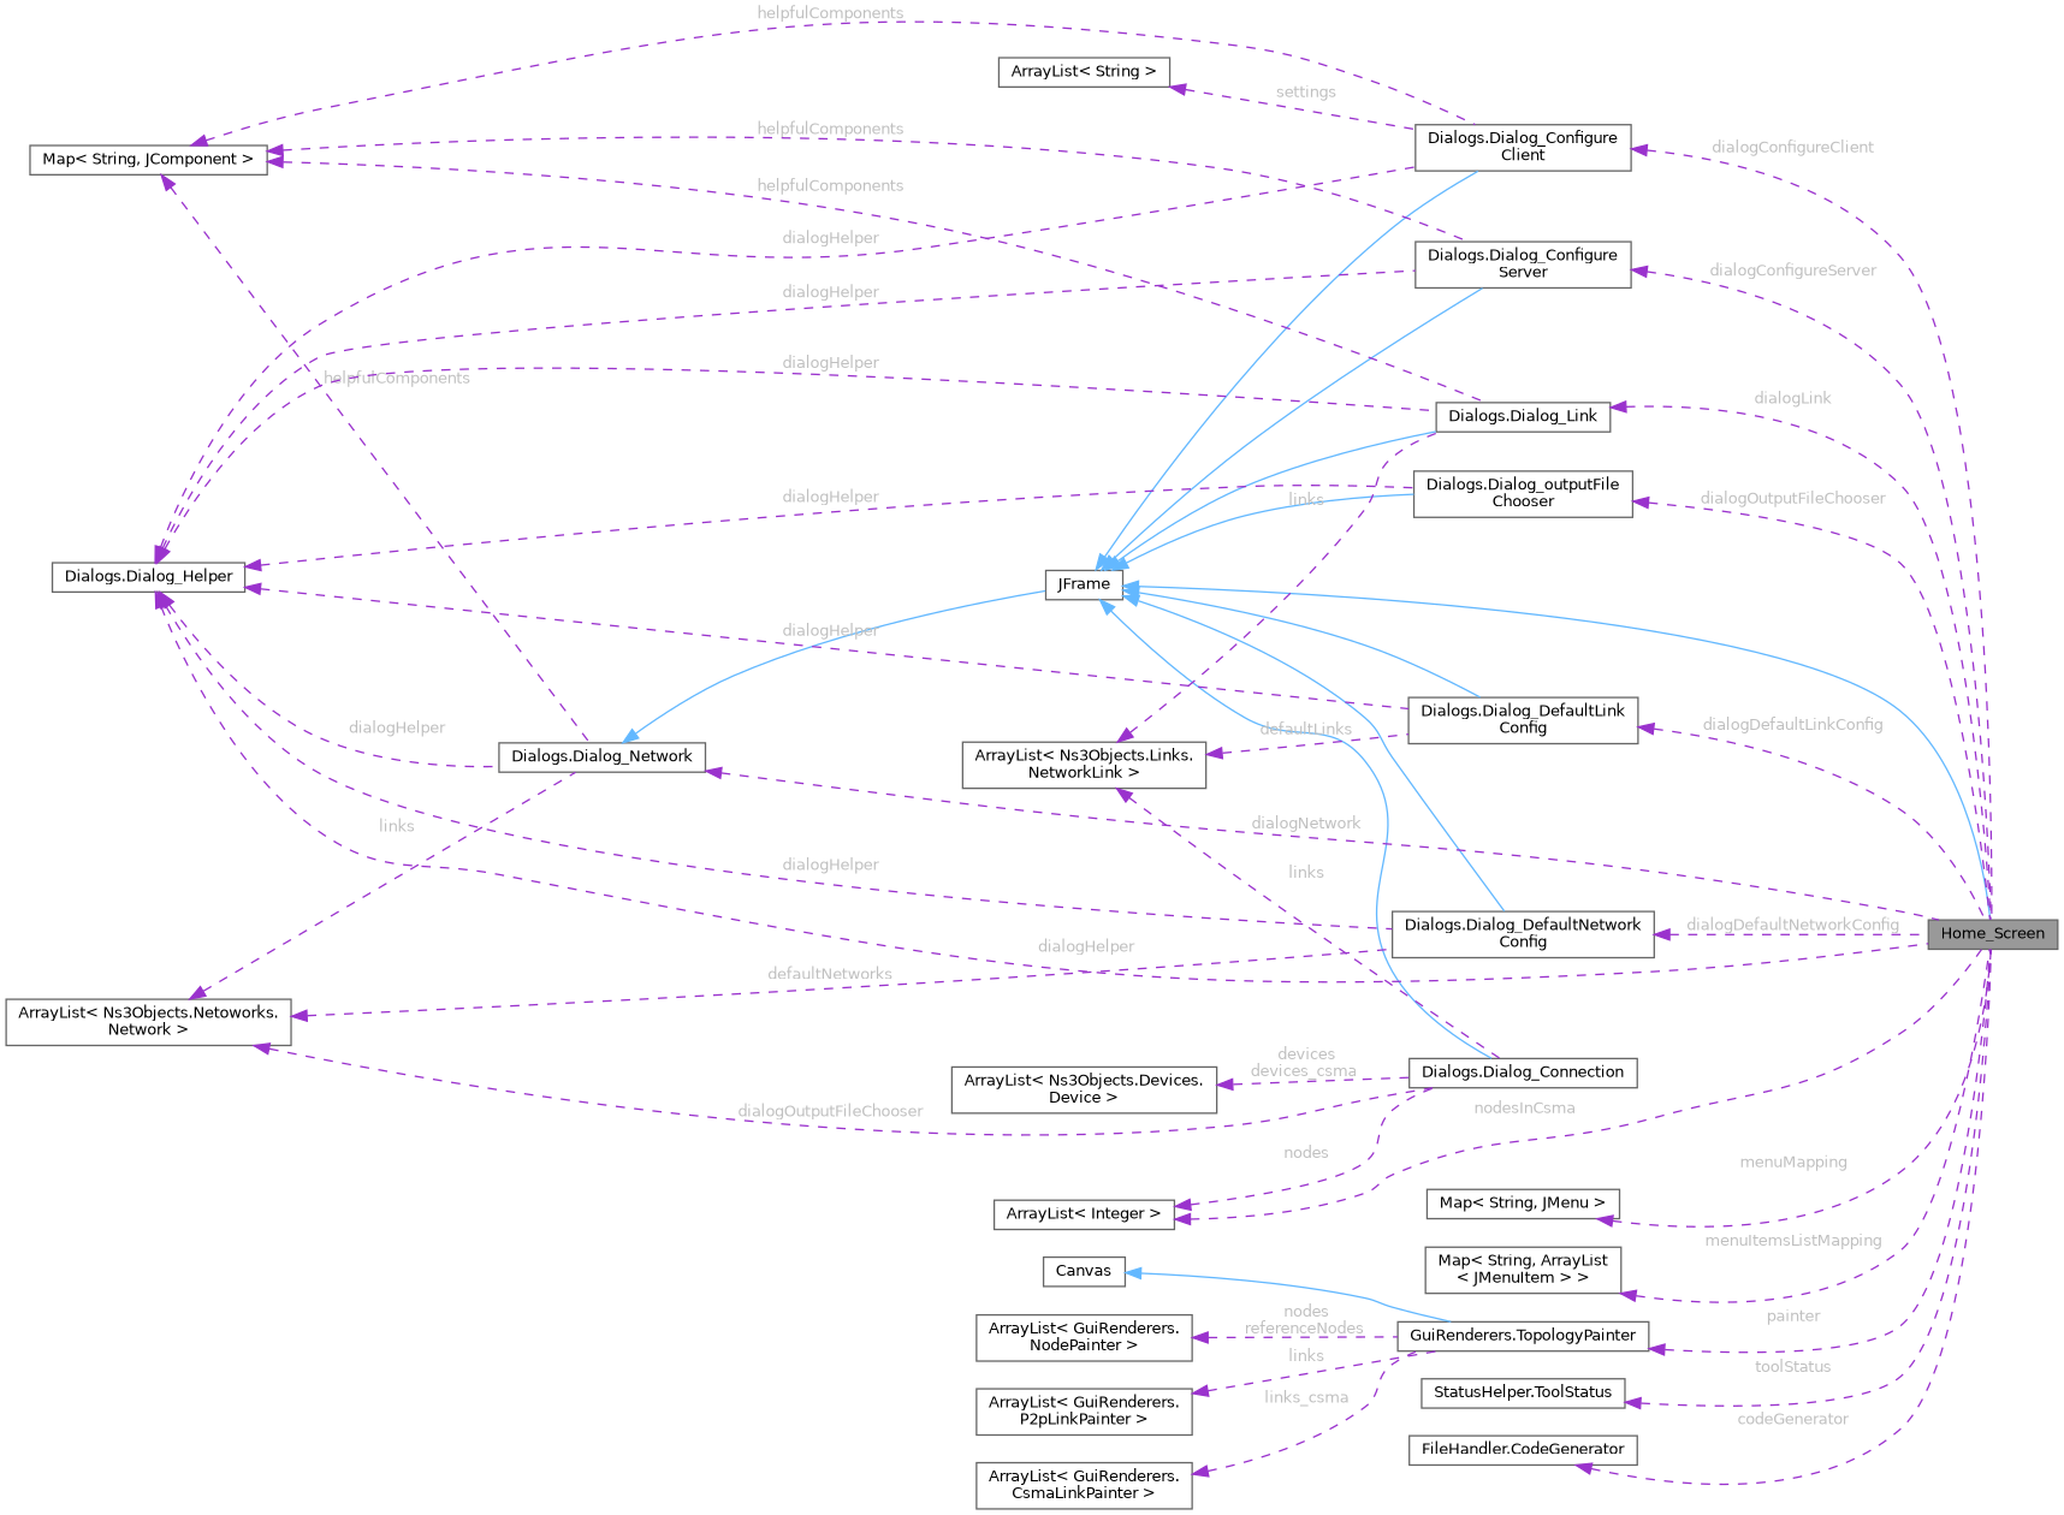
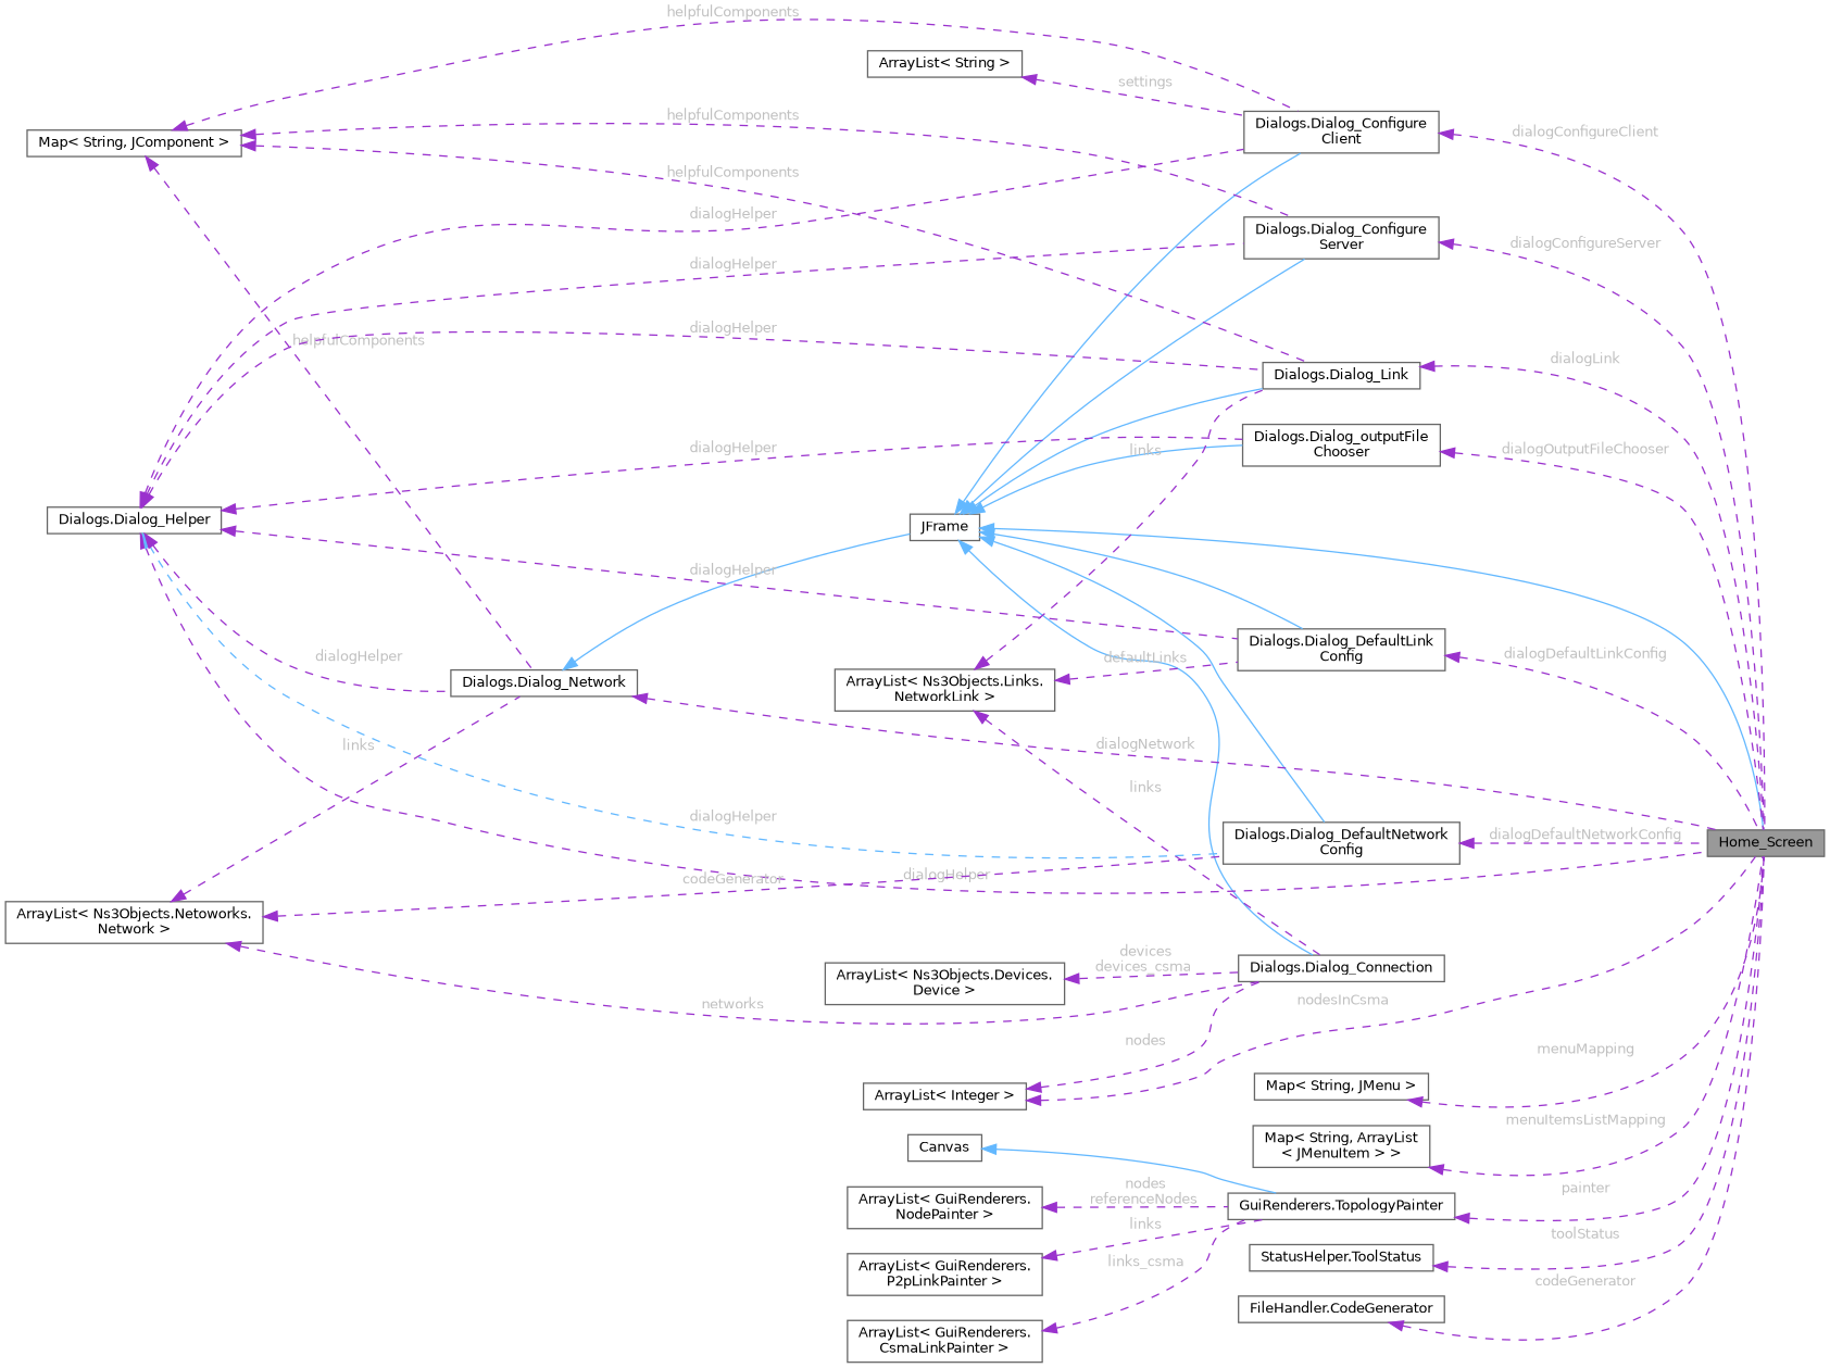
  digraph {
    rankdir=LR
    node [color=gray40 fillcolor=white fontname=Helvetica fontsize=10 shape=box style=filled]
    edge [color=darkorchid3 dir=back fontname=Helvetica fontsize=10 labelfontname=Helvetica labelfontsize=10 style=dashed fontcolor=grey]
    n1 [fillcolor=grey60 fontcolor=black height=0.2 label=Home_Screen width=0.4]
    n2 [height=0.2 label=JFrame width=0.4]
    n3 [height=0.2 label="Dialogs.Dialog_Link" width=0.4]
    n4 [height=0.2 label="Dialogs.Dialog_Connection" width=0.4]
    n5 [height=0.2 label="Dialogs.Dialog_Configure\lServer" width=0.4]
    n6 [height=0.2 label="Dialogs.Dialog_Configure\lClient" width=0.4]
    n7 [height=0.2 label="Dialogs.Dialog_outputFile\lChooser" width=0.4]
    n8 [height=0.2 label="Dialogs.Dialog_DefaultLink\lConfig" width=0.4]
    n9 [height=0.2 label="Dialogs.Dialog_DefaultNetwork\lConfig" width=0.4]
    n10 [height=0.2 label="Dialogs.Dialog_Network" width=0.4]
    n11 [height=0.2 label="Map\< String, JMenu \>" width=0.4]
    n12 [height=0.2 label="Map\< String, ArrayList\l\< JMenuItem \> \>" width=0.4]
    n13 [height=0.2 label="ArrayList\< Integer \>" width=0.4]
    n14 [height=0.2 label="GuiRenderers.TopologyPainter" width=0.4]
    n15 [height=0.2 label=Canvas width=0.4]
    n16 [height=0.2 label="ArrayList\< GuiRenderers.\lNodePainter \>" width=0.4]
    n17 [height=0.2 label="ArrayList\< GuiRenderers.\lP2pLinkPainter \>" width=0.4]
    n18 [height=0.2 label="ArrayList\< GuiRenderers.\lCsmaLinkPainter \>" width=0.4]
    n19 [height=0.2 label="StatusHelper.ToolStatus" width=0.4]
    n20 [height=0.2 label="Map\< String, JComponent \>" width=0.4]
    n21 [height=0.2 label="ArrayList\< Ns3Objects.Links.\lNetworkLink \>" width=0.4]
    n22 [height=0.2 label="Dialogs.Dialog_Helper" width=0.4]
    n23 [height=0.2 label="ArrayList\< Ns3Objects.Netoworks.\lNetwork \>" width=0.4]
    n24 [height=0.2 label="ArrayList\< Ns3Objects.Devices.\lDevice \>" width=0.4]
    n25 [height=0.2 label="ArrayList\< String \>" width=0.4]
    n26 [height=0.2 label="FileHandler.CodeGenerator" width=0.4]
    n2 -> n1 [color=steelblue1 style=solid fontcolor=""]
    n2 -> n3 [color=steelblue1 style=solid fontcolor=""]
    n2 -> n4 [color=steelblue1 style=solid fontcolor=""]
    n2 -> n5 [color=steelblue1 style=solid fontcolor=""]
    n2 -> n6 [color=steelblue1 style=solid fontcolor=""]
    n2 -> n7 [color=steelblue1 style=solid fontcolor=""]
    n2 -> n8 [color=steelblue1 style=solid fontcolor=""]
    n2 -> n9 [color=steelblue1 style=solid fontcolor=""]
    n3 -> n1 [label=" dialogLink"]
    n5 -> n1 [label=" dialogConfigureServer"]
    n6 -> n1 [label=" dialogConfigureClient"]
    n7 -> n1 [label=" dialogOutputFileChooser"]
    n8 -> n1 [label=" dialogDefaultLinkConfig"]
    n9 -> n1 [label=" dialogDefaultNetworkConfig"]
    n10 -> n1 [label=" dialogNetwork"]
    n10 -> n2 [color=steelblue1 style=solid fontcolor=""]
    n11 -> n1 [label=" menuMapping"]
    n12 -> n1 [label=" menuItemsListMapping"]
    n13 -> n1 [label=" nodesInCsma"]
    n13 -> n4 [label=" nodes"]
    n14 -> n1 [label=" painter"]
    n15 -> n14 [color=steelblue1 style=solid fontcolor=""]
    n16 -> n14 [label=" nodes\nreferenceNodes"]
    n17 -> n14 [label=" links"]
    n18 -> n14 [label=" links_csma"]
    n19 -> n1 [label=" toolStatus"]
    n20 -> n3 [label=" helpfulComponents"]
    n20 -> n5 [label=" helpfulComponents"]
    n20 -> n6 [label=" helpfulComponents"]
    n20 -> n10 [label=" helpfulComponents"]
    n21 -> n3 [label=" links"]
    n21 -> n4 [label=" links"]
    n21 -> n8 [label=" defaultLinks"]
    n22 -> n1 [label=" dialogHelper"]
    n22 -> n3 [label=" dialogHelper"]
    n22 -> n5 [label=" dialogHelper"]
    n22 -> n6 [label=" dialogHelper"]
    n22 -> n7 [label=" dialogHelper"]
    n22 -> n8 [label=" dialogHelper"]
-   n22 -> n9 [label=" dialogHelper"]
+   n22 -> n9 [color=steelblue1 label=" dialogHelper"]
    n22 -> n10 [label=" dialogHelper"]
-   n23 -> n4 [label=" dialogOutputFileChooser"]
-   n23 -> n9 [label=" defaultNetworks"]
+   n23 -> n4 [label=" networks"]
+   n23 -> n9 [label=" codeGenerator"]
    n23 -> n10 [label=" links"]
    n24 -> n4 [label=" devices\ndevices_csma"]
    n25 -> n6 [label=" settings"]
    n26 -> n1 [label=" codeGenerator"]
  }
